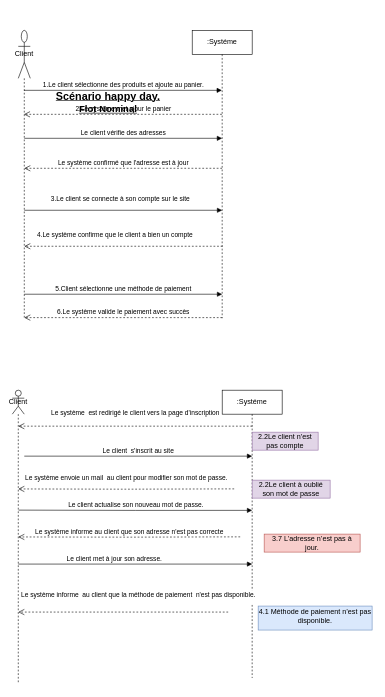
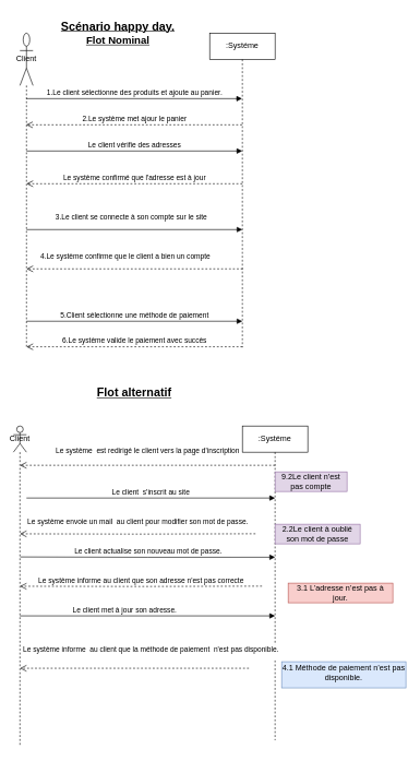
  <mxCell id="0" />
  <mxCell id="1" parent="0" />
  <mxCell id="2" value="Client " style="shape=umlLifeline;perimeter=lifelinePerimeter;whiteSpace=wrap;html=1;container=1;dropTarget=0;collapsible=0;recursiveResize=0;outlineConnect=0;portConstraint=eastwest;newEdgeStyle={&quot;curved&quot;:0,&quot;rounded&quot;:0};participant=umlActor;size=80;" parent="1" vertex="1"><mxGeometry x="30" y="50" width="20" height="480" as="geometry" /></mxCell>
  <mxCell id="3" value=":Systéme" style="shape=umlLifeline;perimeter=lifelinePerimeter;whiteSpace=wrap;html=1;container=1;dropTarget=0;collapsible=0;recursiveResize=0;outlineConnect=0;portConstraint=eastwest;newEdgeStyle={&quot;curved&quot;:0,&quot;rounded&quot;:0};" parent="1" vertex="1"><mxGeometry x="320" y="50" width="100" height="480" as="geometry" /></mxCell>
  <mxCell id="4" value="3.Le client se connecte à son compte sur le site" style="html=1;verticalAlign=bottom;endArrow=block;curved=0;rounded=0;" parent="1" edge="1"><mxGeometry x="-0.03" y="10" width="80" relative="1" as="geometry"><mxPoint x="40" y="350" as="sourcePoint" /><mxPoint x="370" y="350" as="targetPoint" /><mxPoint as="offset" /></mxGeometry></mxCell>
  <mxCell id="5" value="4.Le système confirme que le client a bien un compte" style="html=1;verticalAlign=bottom;endArrow=open;dashed=1;endSize=8;curved=0;rounded=0;" parent="1" edge="1"><mxGeometry x="0.089" y="-10" relative="1" as="geometry"><mxPoint x="370.5" y="410" as="sourcePoint" /><mxPoint x="40" y="410" as="targetPoint" /><Array as="points"><mxPoint x="350.5" y="410" /><mxPoint x="220.5" y="410" /></Array><mxPoint as="offset" /></mxGeometry></mxCell>
  <mxCell id="6" value="1.Le client sélectionne des produits et ajoute au panier." style="html=1;verticalAlign=bottom;endArrow=block;curved=0;rounded=0;" parent="1" edge="1"><mxGeometry width="80" relative="1" as="geometry"><mxPoint x="39.5" y="150" as="sourcePoint" /><mxPoint x="369.5" y="150" as="targetPoint" /></mxGeometry></mxCell>
  <mxCell id="7" value="2.Le système met ajour le panier " style="html=1;verticalAlign=bottom;endArrow=open;dashed=1;endSize=8;curved=0;rounded=0;" parent="1" edge="1"><mxGeometry relative="1" as="geometry"><mxPoint x="369.5" y="190" as="sourcePoint" /><mxPoint x="39.5" y="190" as="targetPoint" /></mxGeometry></mxCell>
  <mxCell id="8" value="5.Client sélectionne une méthode de paiement" style="html=1;verticalAlign=bottom;endArrow=block;curved=0;rounded=0;" parent="1" edge="1"><mxGeometry width="80" relative="1" as="geometry"><mxPoint x="40" y="490" as="sourcePoint" /><mxPoint x="370" y="490" as="targetPoint" /></mxGeometry></mxCell>
  <mxCell id="9" value="6.Le système valide le paiement avec succès" style="html=1;verticalAlign=bottom;endArrow=open;dashed=1;endSize=8;curved=0;rounded=0;" parent="1" edge="1"><mxGeometry relative="1" as="geometry"><mxPoint x="370" y="529" as="sourcePoint" /><mxPoint x="40" y="529" as="targetPoint" /></mxGeometry></mxCell>
- <mxCell id="10" value="&lt;div&gt;&lt;u&gt;&lt;b&gt;&lt;font style=&quot;font-size: 18px;&quot;&gt;Scénario happy day.&lt;/font&gt;&lt;/b&gt;&lt;/u&gt;&lt;/div&gt;&lt;div&gt;&lt;u&gt;&lt;font size=&quot;3&quot;&gt;&lt;b&gt;Flot Nominal&lt;/b&gt;&lt;br&gt;&lt;/font&gt;&lt;/u&gt;&lt;/div&gt;" style="text;strokeColor=none;align=center;fillColor=none;html=1;verticalAlign=middle;whiteSpace=wrap;rounded=0;" parent="1" vertex="1"><mxGeometry x="60" y="140" width="240" height="60" as="geometry" /></mxCell>
+ <mxCell id="10" value="&lt;div&gt;&lt;u&gt;&lt;b&gt;&lt;font style=&quot;font-size: 18px;&quot;&gt;Scénario happy day.&lt;/font&gt;&lt;/b&gt;&lt;/u&gt;&lt;/div&gt;&lt;div&gt;&lt;u&gt;&lt;font size=&quot;3&quot;&gt;&lt;b&gt;Flot Nominal&lt;/b&gt;&lt;br&gt;&lt;/font&gt;&lt;/u&gt;&lt;/div&gt;" style="text;strokeColor=none;align=center;fillColor=none;html=1;verticalAlign=middle;whiteSpace=wrap;rounded=0;" parent="1" vertex="1"><mxGeometry x="60" y="20" width="240" height="60" as="geometry" /></mxCell>
+ <mxCell id="11" value="&lt;font style=&quot;font-size: 18px;&quot;&gt;&lt;b&gt;&lt;u&gt;Flot alternatif&lt;/u&gt;&lt;/b&gt;&lt;/font&gt;" style="text;strokeColor=none;align=center;fillColor=none;html=1;verticalAlign=middle;whiteSpace=wrap;rounded=0;" parent="1" vertex="1"><mxGeometry x="140" y="570" width="130" height="60" as="geometry" /></mxCell>
  <mxCell id="12" value="Client" style="shape=umlLifeline;perimeter=lifelinePerimeter;whiteSpace=wrap;html=1;container=1;dropTarget=0;collapsible=0;recursiveResize=0;outlineConnect=0;portConstraint=eastwest;newEdgeStyle={&quot;curved&quot;:0,&quot;rounded&quot;:0};participant=umlActor;" parent="1" vertex="1"><mxGeometry x="20" y="650" width="20" height="490" as="geometry" /></mxCell>
  <mxCell id="13" value=":Systéme" style="shape=umlLifeline;perimeter=lifelinePerimeter;whiteSpace=wrap;html=1;container=1;dropTarget=0;collapsible=0;recursiveResize=0;outlineConnect=0;portConstraint=eastwest;newEdgeStyle={&quot;curved&quot;:0,&quot;rounded&quot;:0};" parent="1" vertex="1"><mxGeometry x="370" y="650" width="100" height="480" as="geometry" /></mxCell>
  <mxCell id="14" value="Le système&amp;nbsp; est redirigé le client vers la page d'inscription&lt;br&gt;&lt;div&gt;&lt;br&gt;&lt;/div&gt;" style="html=1;verticalAlign=bottom;endArrow=open;dashed=1;endSize=8;curved=0;rounded=0;" parent="1" edge="1"><mxGeometry relative="1" as="geometry"><mxPoint x="420" y="710" as="sourcePoint" /><mxPoint x="30" y="710" as="targetPoint" /></mxGeometry></mxCell>
  <mxCell id="15" value="Le client met à jour son adresse." style="html=1;verticalAlign=bottom;endArrow=block;curved=0;rounded=0;" parent="1" edge="1"><mxGeometry x="-0.179" width="80" relative="1" as="geometry"><mxPoint x="30" y="940" as="sourcePoint" /><mxPoint x="420" y="940" as="targetPoint" /><mxPoint as="offset" /></mxGeometry></mxCell>
  <mxCell id="16" value="Le client vérifie des adresses" style="html=1;verticalAlign=bottom;endArrow=block;curved=0;rounded=0;edgeStyle=orthogonalEdgeStyle;" edge="1" parent="1"><mxGeometry width="80" relative="1" as="geometry"><mxPoint x="39.997" y="230" as="sourcePoint" /><mxPoint x="369.83" y="230" as="targetPoint" /></mxGeometry></mxCell>
  <mxCell id="17" value="Le système confirmé que l'adresse est à jour" style="html=1;verticalAlign=bottom;endArrow=open;dashed=1;endSize=8;curved=0;rounded=0;edgeStyle=orthogonalEdgeStyle;" edge="1" parent="1"><mxGeometry relative="1" as="geometry"><mxPoint x="369.83" y="280" as="sourcePoint" /><mxPoint x="39.997" y="280" as="targetPoint" /></mxGeometry></mxCell>
  <mxCell id="18" value="Le client&amp;nbsp; s'inscrit au site" style="html=1;verticalAlign=bottom;endArrow=block;curved=0;rounded=0;edgeStyle=orthogonalEdgeStyle;" edge="1" parent="1"><mxGeometry width="80" relative="1" as="geometry"><mxPoint x="40" y="760" as="sourcePoint" /><mxPoint x="420" y="760" as="targetPoint" /></mxGeometry></mxCell>
- <mxCell id="19" value="2.2Le client n'est pas compte" style="text;strokeColor=#9673a6;align=center;fillColor=#e1d5e7;html=1;verticalAlign=middle;whiteSpace=wrap;rounded=0;" vertex="1" parent="1"><mxGeometry x="420" y="720" width="110" height="30" as="geometry" /></mxCell>
+ <mxCell id="19" value="9.2Le client n'est pas compte" style="text;strokeColor=#9673a6;align=center;fillColor=#e1d5e7;html=1;verticalAlign=middle;whiteSpace=wrap;rounded=0;" vertex="1" parent="1"><mxGeometry x="420" y="720" width="110" height="30" as="geometry" /></mxCell>
  <mxCell id="20" value="2.2Le client à oublié son mot de passe" style="text;strokeColor=#9673a6;align=center;fillColor=#e1d5e7;html=1;verticalAlign=middle;whiteSpace=wrap;rounded=0;" vertex="1" parent="1"><mxGeometry x="420" y="800" width="130" height="30" as="geometry" /></mxCell>
  <mxCell id="21" value="Le système informe au client que son adresse n'est pas correcte" style="html=1;verticalAlign=bottom;endArrow=open;dashed=1;endSize=8;curved=0;rounded=0;edgeStyle=orthogonalEdgeStyle;" edge="1" parent="1"><mxGeometry x="-0.003" relative="1" as="geometry"><mxPoint x="400" y="894.58" as="sourcePoint" /><mxPoint x="30" y="894.75" as="targetPoint" /><mxPoint as="offset" /></mxGeometry></mxCell>
  <mxCell id="22" value="&lt;p id=&quot;docs-internal-guid-f07580f6-7fff-bb3f-8839-13efe903476d&quot; style=&quot;line-height:1.2;margin-top:1pt;margin-bottom:7pt;&quot; dir=&quot;ltr&quot;&gt;Le système envoie un mail&amp;nbsp; au client pour modifier son mot de passe.&lt;/p&gt;" style="html=1;verticalAlign=bottom;endArrow=open;dashed=1;endSize=8;curved=0;rounded=0;edgeStyle=orthogonalEdgeStyle;entryX=0.5;entryY=0.388;entryDx=0;entryDy=0;entryPerimeter=0;" edge="1" parent="1"><mxGeometry x="0.001" relative="1" as="geometry"><mxPoint x="390" y="814.58" as="sourcePoint" /><mxPoint x="30" y="814.7" as="targetPoint" /><mxPoint as="offset" /></mxGeometry></mxCell>
  <mxCell id="23" value="Le client actualise son nouveau mot de passe." style="html=1;verticalAlign=bottom;endArrow=block;curved=0;rounded=0;edgeStyle=orthogonalEdgeStyle;" edge="1" parent="1"><mxGeometry width="80" relative="1" as="geometry"><mxPoint x="30.5" y="850" as="sourcePoint" /><mxPoint x="420" y="850.42" as="targetPoint" /></mxGeometry></mxCell>
- <mxCell id="24" value="3.7&amp;nbsp;L’adresse n’est pas à jour." style="text;strokeColor=#b85450;align=center;fillColor=#f8cecc;html=1;verticalAlign=middle;whiteSpace=wrap;rounded=0;" vertex="1" parent="1"><mxGeometry x="440" y="890" width="160" height="30" as="geometry" /></mxCell>
+ <mxCell id="24" value="3.1&amp;nbsp;L’adresse n’est pas à jour." style="text;strokeColor=#b85450;align=center;fillColor=#f8cecc;html=1;verticalAlign=middle;whiteSpace=wrap;rounded=0;" vertex="1" parent="1"><mxGeometry x="440" y="890" width="160" height="30" as="geometry" /></mxCell>
  <mxCell id="25" value="&lt;p id=&quot;docs-internal-guid-5847399a-7fff-e707-91d8-4a3919489a0a&quot; style=&quot;line-height:1.2;margin-top:1pt;margin-bottom:7pt;&quot; dir=&quot;ltr&quot;&gt;4.1 Méthode de paiement n’est pas disponible.&lt;/p&gt;" style="text;strokeColor=#6c8ebf;align=center;fillColor=#dae8fc;html=1;verticalAlign=middle;whiteSpace=wrap;rounded=0;" vertex="1" parent="1"><mxGeometry x="430" y="1010" width="190" height="40" as="geometry" /></mxCell>
  <mxCell id="26" value="&lt;p id=&quot;docs-internal-guid-d43085ac-7fff-2528-aa45-ac9a5ef6bd68&quot; style=&quot;line-height:1.2;margin-top:1pt;margin-bottom:7pt;&quot; dir=&quot;ltr&quot;&gt;Le système informe&amp;nbsp; au client que la méthode de paiement&amp;nbsp; n'est pas disponible.&lt;/p&gt;" style="html=1;verticalAlign=bottom;endArrow=open;dashed=1;endSize=8;curved=0;rounded=0;edgeStyle=orthogonalEdgeStyle;" edge="1" parent="1"><mxGeometry x="-0.143" y="-10" relative="1" as="geometry"><mxPoint x="380" y="1020" as="sourcePoint" /><mxPoint x="30" y="1020" as="targetPoint" /><mxPoint as="offset" /></mxGeometry></mxCell>
